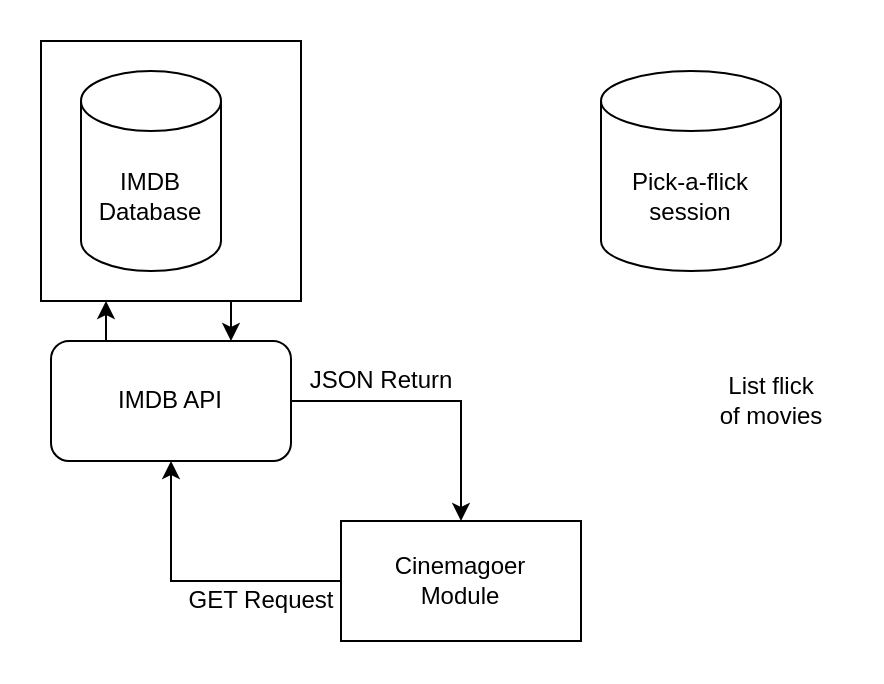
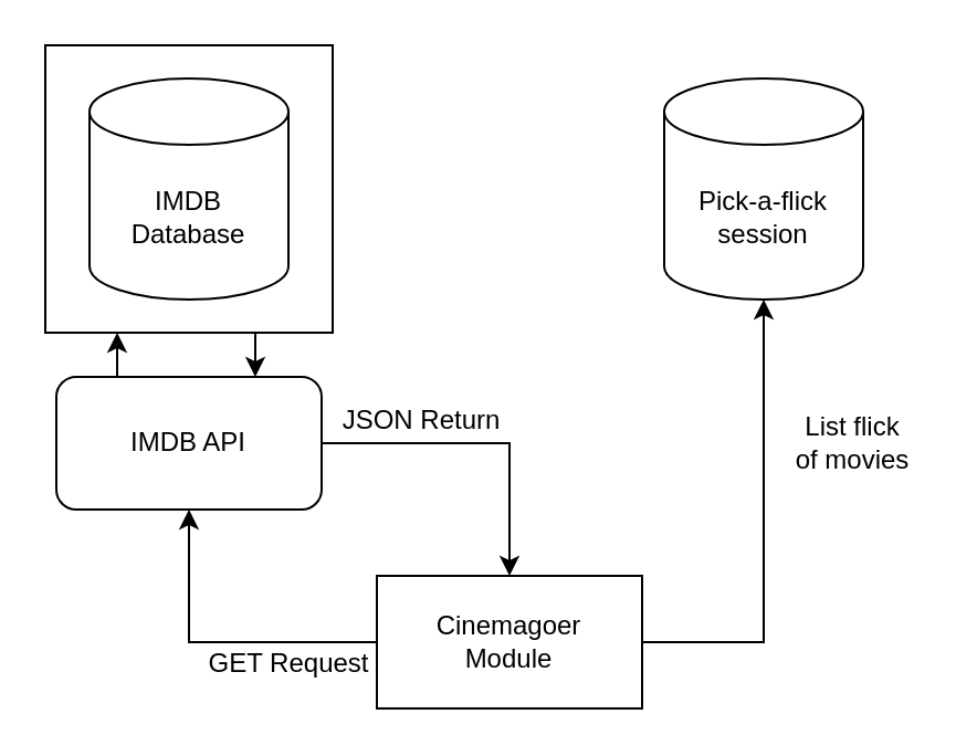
  <mxCell id="0" />
  <mxCell id="1" parent="0" />
  <mxCell id="2" style="edgeStyle=orthogonalEdgeStyle;rounded=0;orthogonalLoop=1;jettySize=auto;html=1;exitX=0.75;exitY=1;exitDx=0;exitDy=0;entryX=0.75;entryY=0;entryDx=0;entryDy=0;" edge="1" parent="1" source="3" target="7"><mxGeometry relative="1" as="geometry" /></mxCell>
  <mxCell id="3" value="" style="whiteSpace=wrap;html=1;aspect=fixed;" vertex="1" parent="1"><mxGeometry x="20" y="20" width="130" height="130" as="geometry" /></mxCell>
- <mxCell id="4" value="IMDB&lt;br&gt;Database" style="shape=cylinder3;whiteSpace=wrap;html=1;boundedLbl=1;backgroundOutline=1;size=15;" vertex="1" parent="1"><mxGeometry x="40" y="35" width="70" height="100" as="geometry" /></mxCell>
+ <mxCell id="4" value="IMDB&lt;br&gt;Database" style="shape=cylinder3;whiteSpace=wrap;html=1;boundedLbl=1;backgroundOutline=1;size=15;" vertex="1" parent="1"><mxGeometry x="40" y="35" width="90" height="100" as="geometry" /></mxCell>
  <mxCell id="5" style="edgeStyle=orthogonalEdgeStyle;rounded=0;orthogonalLoop=1;jettySize=auto;html=1;exitX=0.25;exitY=0;exitDx=0;exitDy=0;entryX=0.25;entryY=1;entryDx=0;entryDy=0;" edge="1" parent="1" source="7" target="3"><mxGeometry relative="1" as="geometry" /></mxCell>
  <mxCell id="6" style="edgeStyle=orthogonalEdgeStyle;rounded=0;orthogonalLoop=1;jettySize=auto;html=1;exitX=1;exitY=0.5;exitDx=0;exitDy=0;entryX=0.5;entryY=0;entryDx=0;entryDy=0;" edge="1" parent="1" source="7" target="11"><mxGeometry relative="1" as="geometry" /></mxCell>
  <mxCell id="7" value="IMDB API" style="whiteSpace=wrap;html=1;rounded=1;" vertex="1" parent="1"><mxGeometry x="25" y="170" width="120" height="60" as="geometry" /></mxCell>
  <mxCell id="8" value="Pick-a-flick session" style="shape=cylinder3;whiteSpace=wrap;html=1;boundedLbl=1;backgroundOutline=1;size=15;" vertex="1" parent="1"><mxGeometry x="300" y="35" width="90" height="100" as="geometry" /></mxCell>
  <mxCell id="9" style="edgeStyle=orthogonalEdgeStyle;rounded=0;orthogonalLoop=1;jettySize=auto;html=1;exitX=0;exitY=0.5;exitDx=0;exitDy=0;entryX=0.5;entryY=1;entryDx=0;entryDy=0;" edge="1" parent="1" source="11" target="7"><mxGeometry relative="1" as="geometry" /></mxCell>
+ <mxCell id="10" style="edgeStyle=orthogonalEdgeStyle;rounded=0;orthogonalLoop=1;jettySize=auto;html=1;exitX=1;exitY=0.5;exitDx=0;exitDy=0;entryX=0.5;entryY=1;entryDx=0;entryDy=0;entryPerimeter=0;" edge="1" parent="1" source="11" target="8"><mxGeometry relative="1" as="geometry" /></mxCell>
  <mxCell id="11" value="Cinemagoer&lt;br&gt;Module" style="rounded=0;whiteSpace=wrap;html=1;" vertex="1" parent="1"><mxGeometry x="170" y="260" width="120" height="60" as="geometry" /></mxCell>
  <mxCell id="12" value="GET Request" style="text;html=1;align=center;verticalAlign=middle;resizable=0;points=[];autosize=1;strokeColor=none;fillColor=none;" vertex="1" parent="1"><mxGeometry x="85" y="290" width="90" height="20" as="geometry" /></mxCell>
  <mxCell id="13" value="JSON Return" style="text;html=1;align=center;verticalAlign=middle;resizable=0;points=[];autosize=1;strokeColor=none;fillColor=none;" vertex="1" parent="1"><mxGeometry x="145" y="180" width="90" height="20" as="geometry" /></mxCell>
  <mxCell id="14" value="List flick&lt;br&gt;of movies" style="text;html=1;align=center;verticalAlign=middle;resizable=0;points=[];autosize=1;strokeColor=none;fillColor=none;" vertex="1" parent="1"><mxGeometry x="350" y="185" width="70" height="30" as="geometry" /></mxCell>
